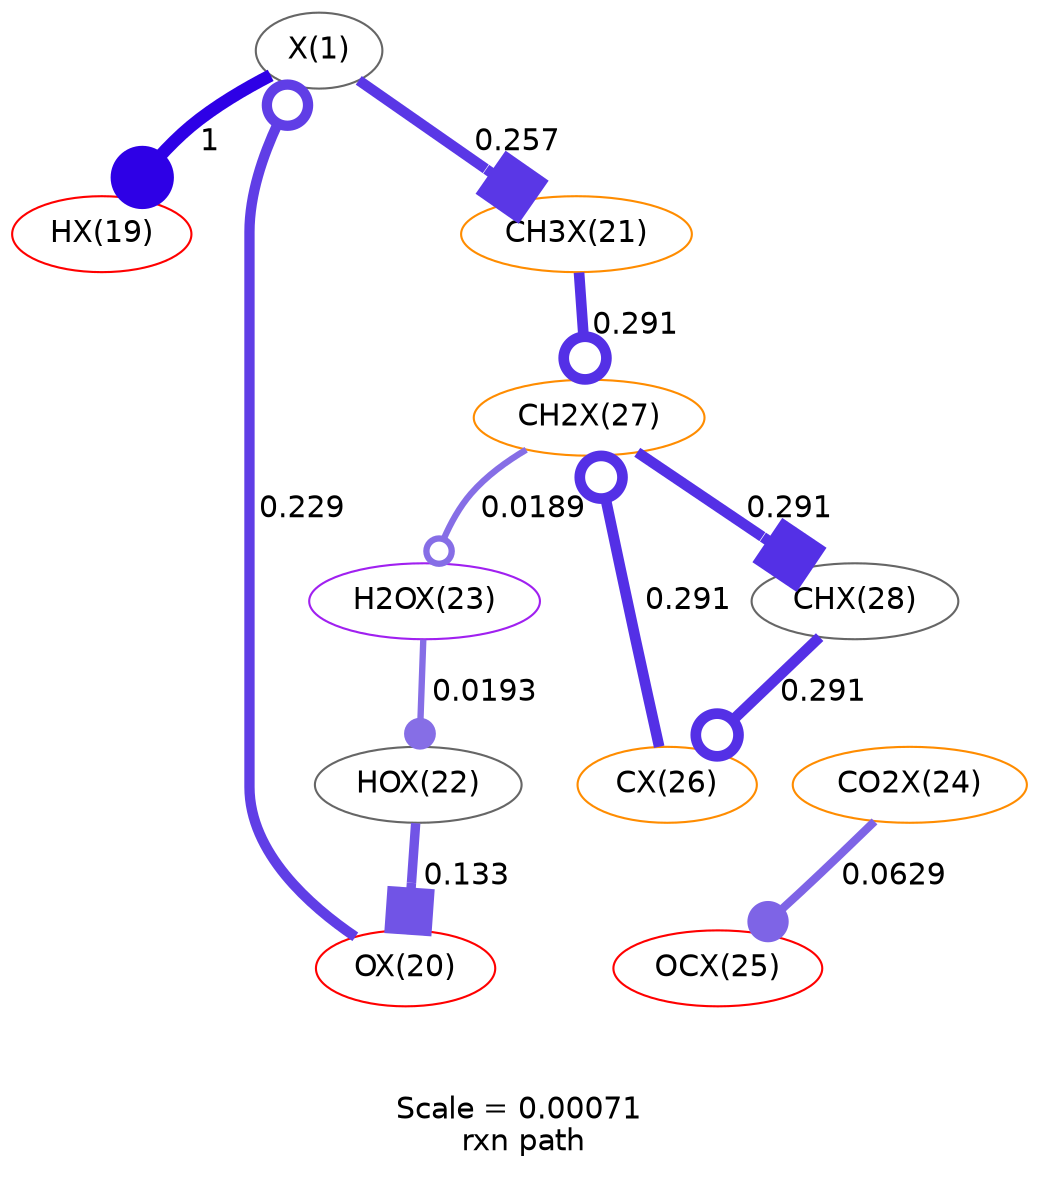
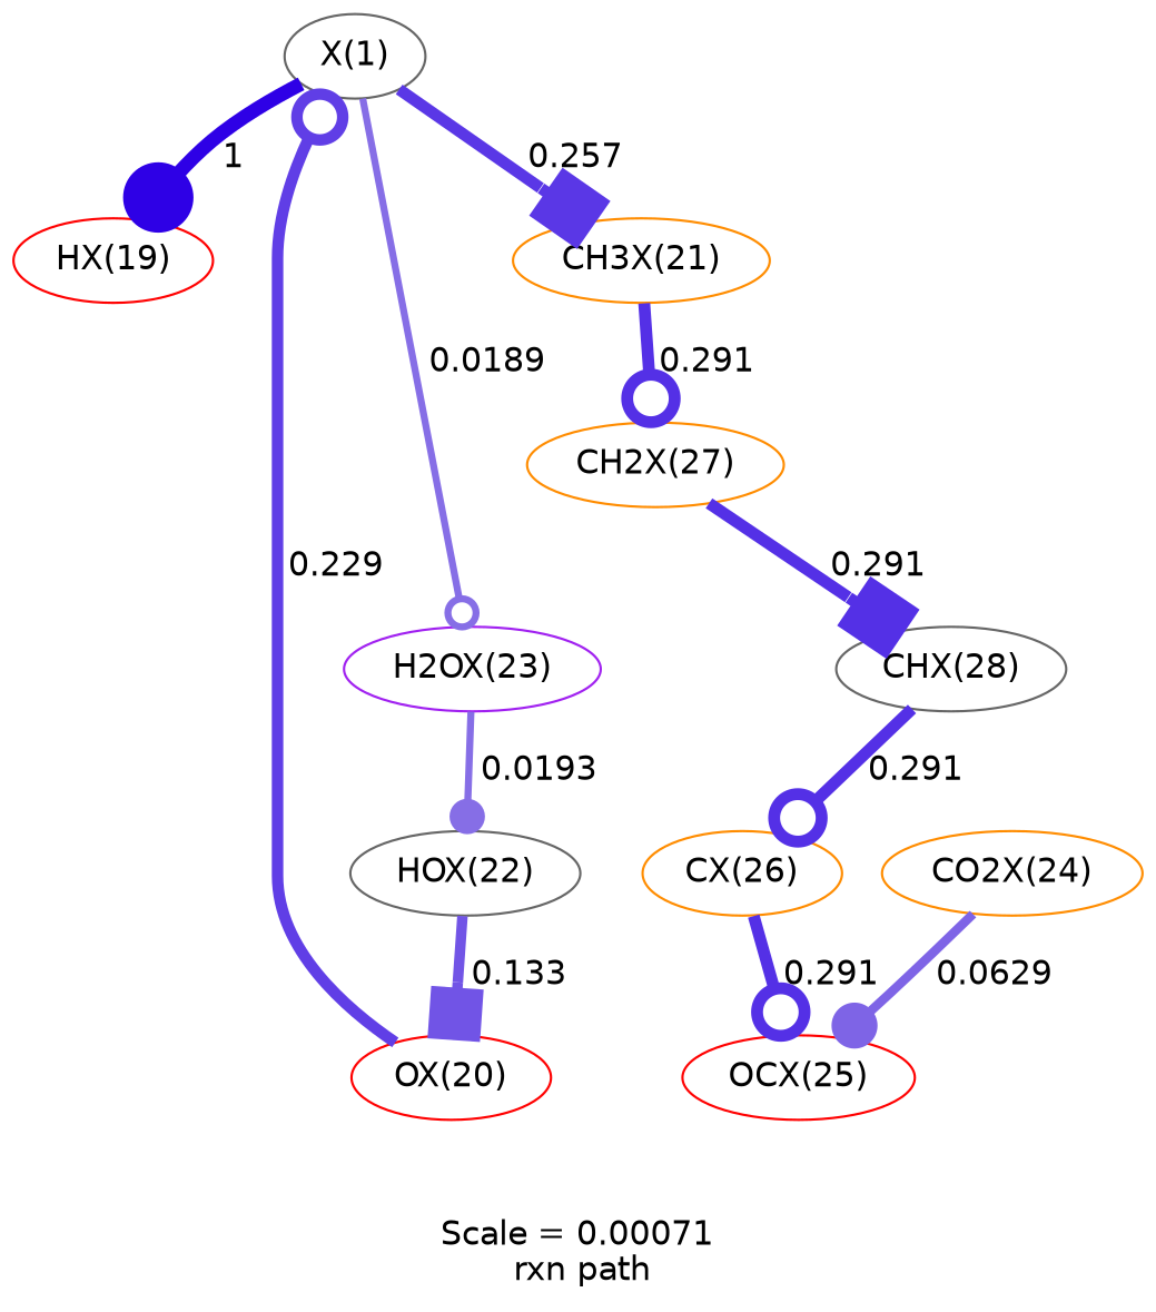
  digraph {
    fontname=Helvetica
    label="Scale = 0.00071\l rxn path"
    node [color=darkorange fontname=Helvetica]
    edge [arrowhead=odot arrowsize=2.53 color="0.7, 0.791, 0.9" fontname=Helvetica penwidth=5.07 style=solid]
    n1 [color=gray40 label="X(1)"]
    n2 [color=red label="HX(19)"]
    n3 [label="CH3X(21)"]
    n4 [color=purple label="H2OX(23)"]
    n5 [label="CH2X(27)"]
    n6 [color=gray40 label="HOX(22)"]
    n7 [label="CO2X(24)"]
    n8 [color=red label="OCX(25)"]
    n9 [color=red label="OX(20)"]
    n10 [color=gray40 label="CHX(28)"]
    n11 [label="CX(26)"]
    n1 -> n2 [arrowhead=dot arrowsize=3 color="0.7, 1.5, 0.9" label=" 1" penwidth=6]
    n1 -> n3 [arrowhead=box arrowsize=2.49 color="0.7, 0.757, 0.9" label=" 0.257" penwidth=4.97]
-   n5 -> n4 [arrowsize=1.5 color="0.7, 0.519, 0.9" label=" 0.0189" penwidth=3]
+   n1 -> n4 [arrowsize=1.5 color="0.7, 0.519, 0.9" label=" 0.0189" penwidth=3]
    n3 -> n5 [label=" 0.291"]
    n4 -> n6 [arrowhead=dot arrowsize=1.51 color="0.7, 0.519, 0.9" label=" 0.0193" penwidth=3.02]
    n5 -> n10 [arrowhead=box label=" 0.291"]
    n6 -> n9 [arrowhead=box arrowsize=2.24 color="0.7, 0.633, 0.9" label=" 0.133" penwidth=4.48]
    n7 -> n8 [arrowhead=dot arrowsize=1.96 color="0.7, 0.563, 0.9" label=" 0.0629" penwidth=3.91]
    n9 -> n1 [arrowsize=2.44 color="0.7, 0.729, 0.9" label=" 0.229" penwidth=4.89]
    n10 -> n11 [label=" 0.291" style=bold]
-   n11 -> n5 [label=" 0.291"]
+   n11 -> n8 [label=" 0.291"]
  }
